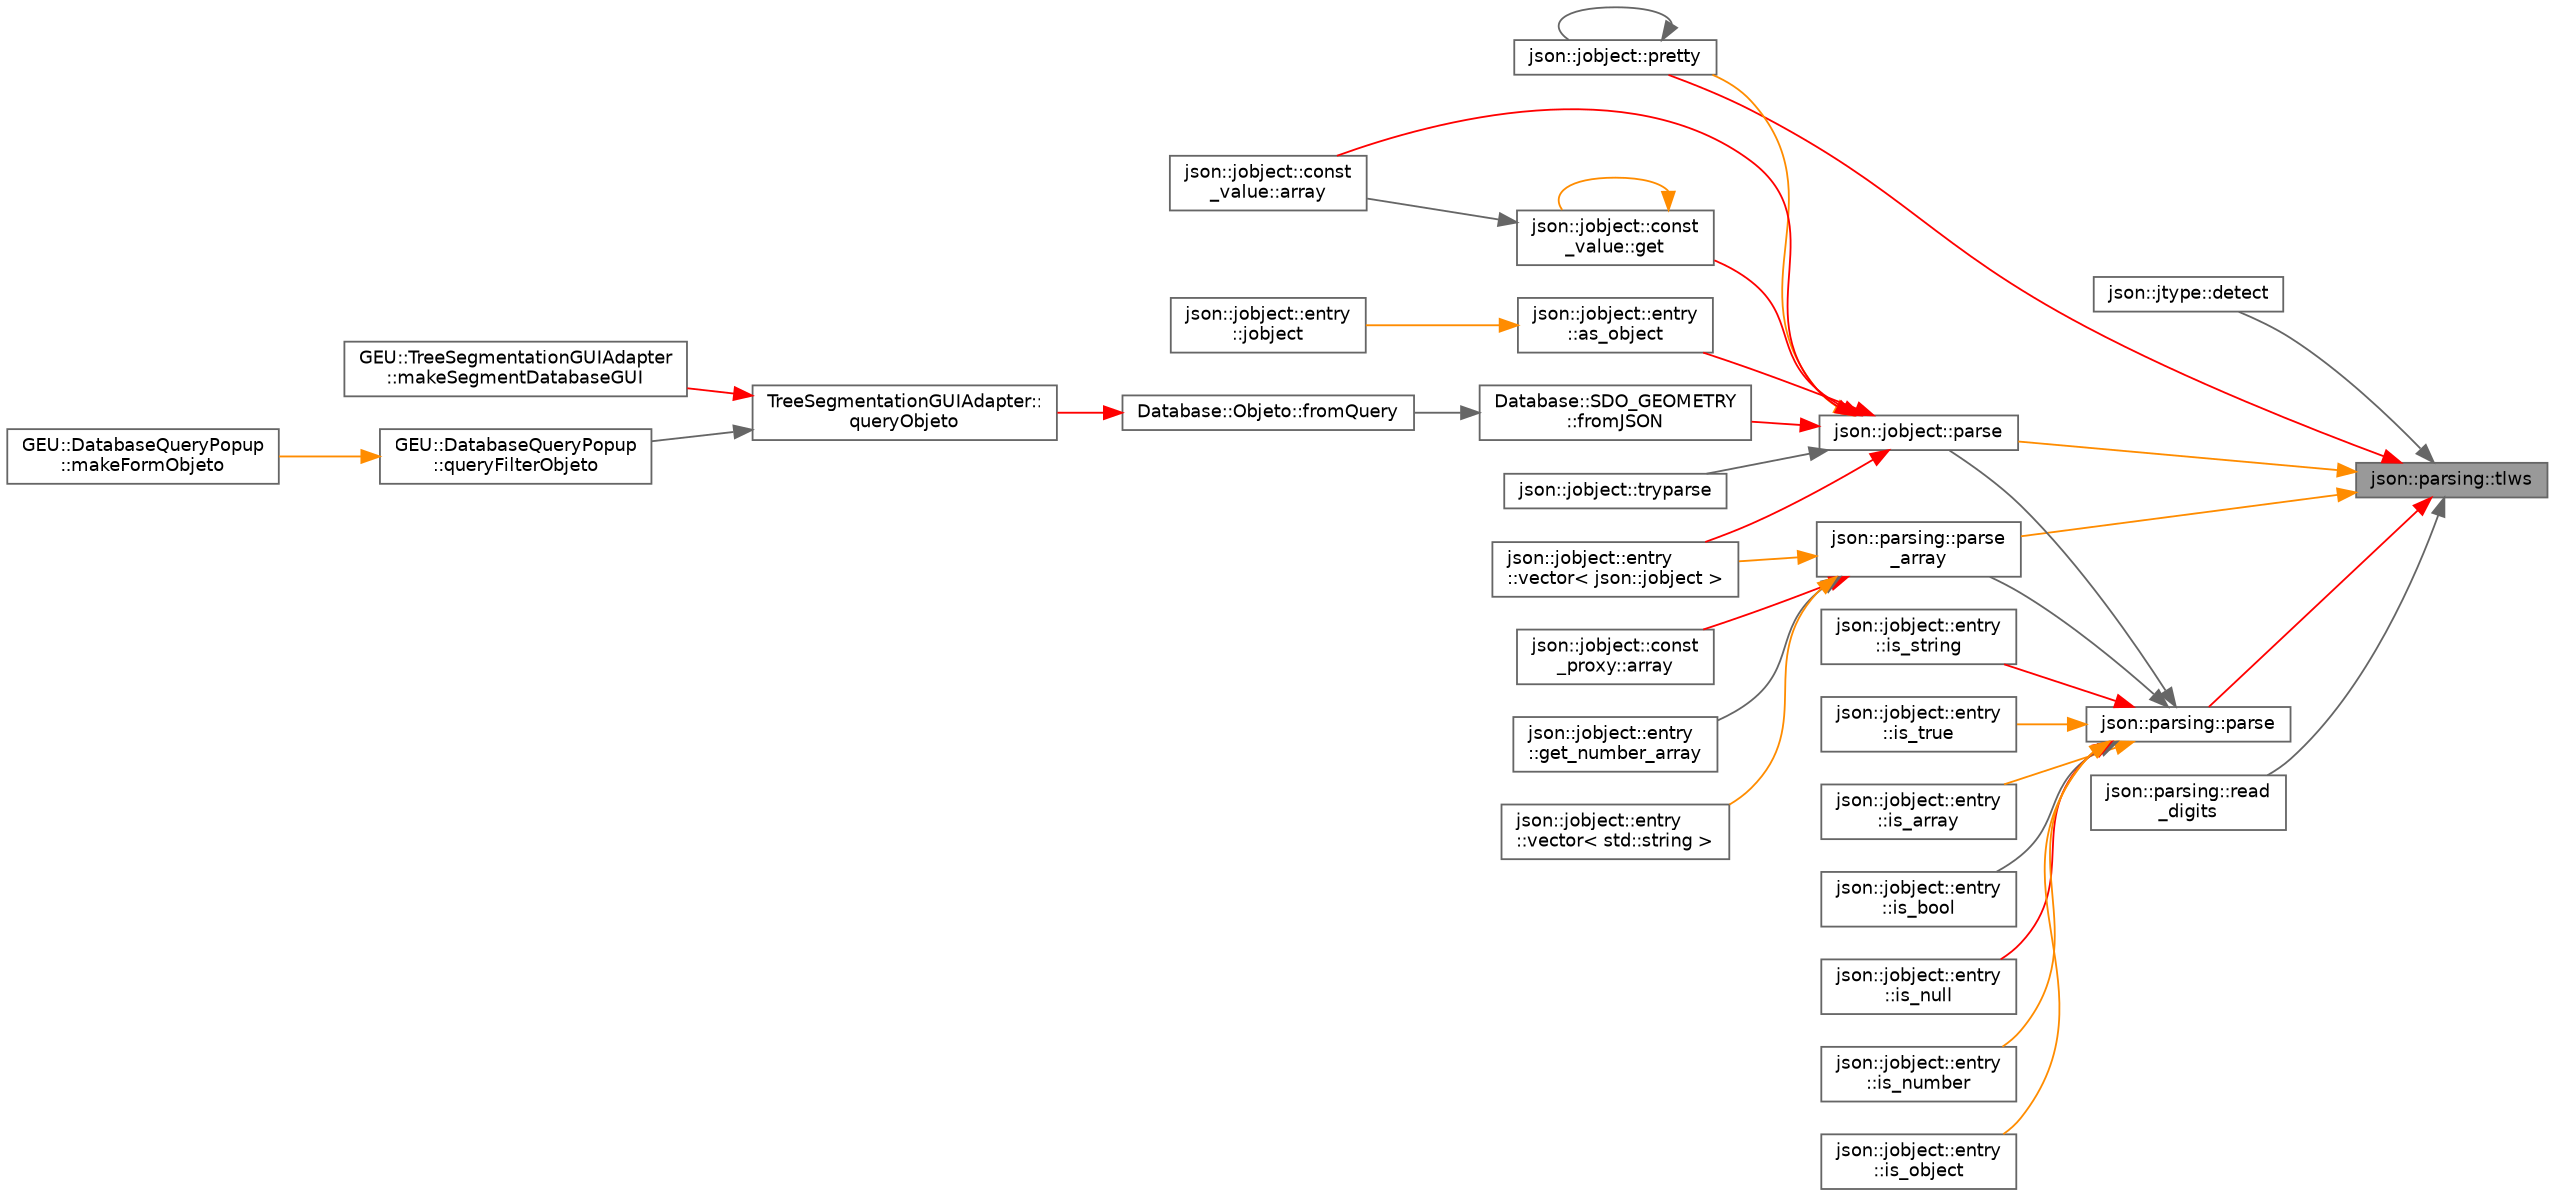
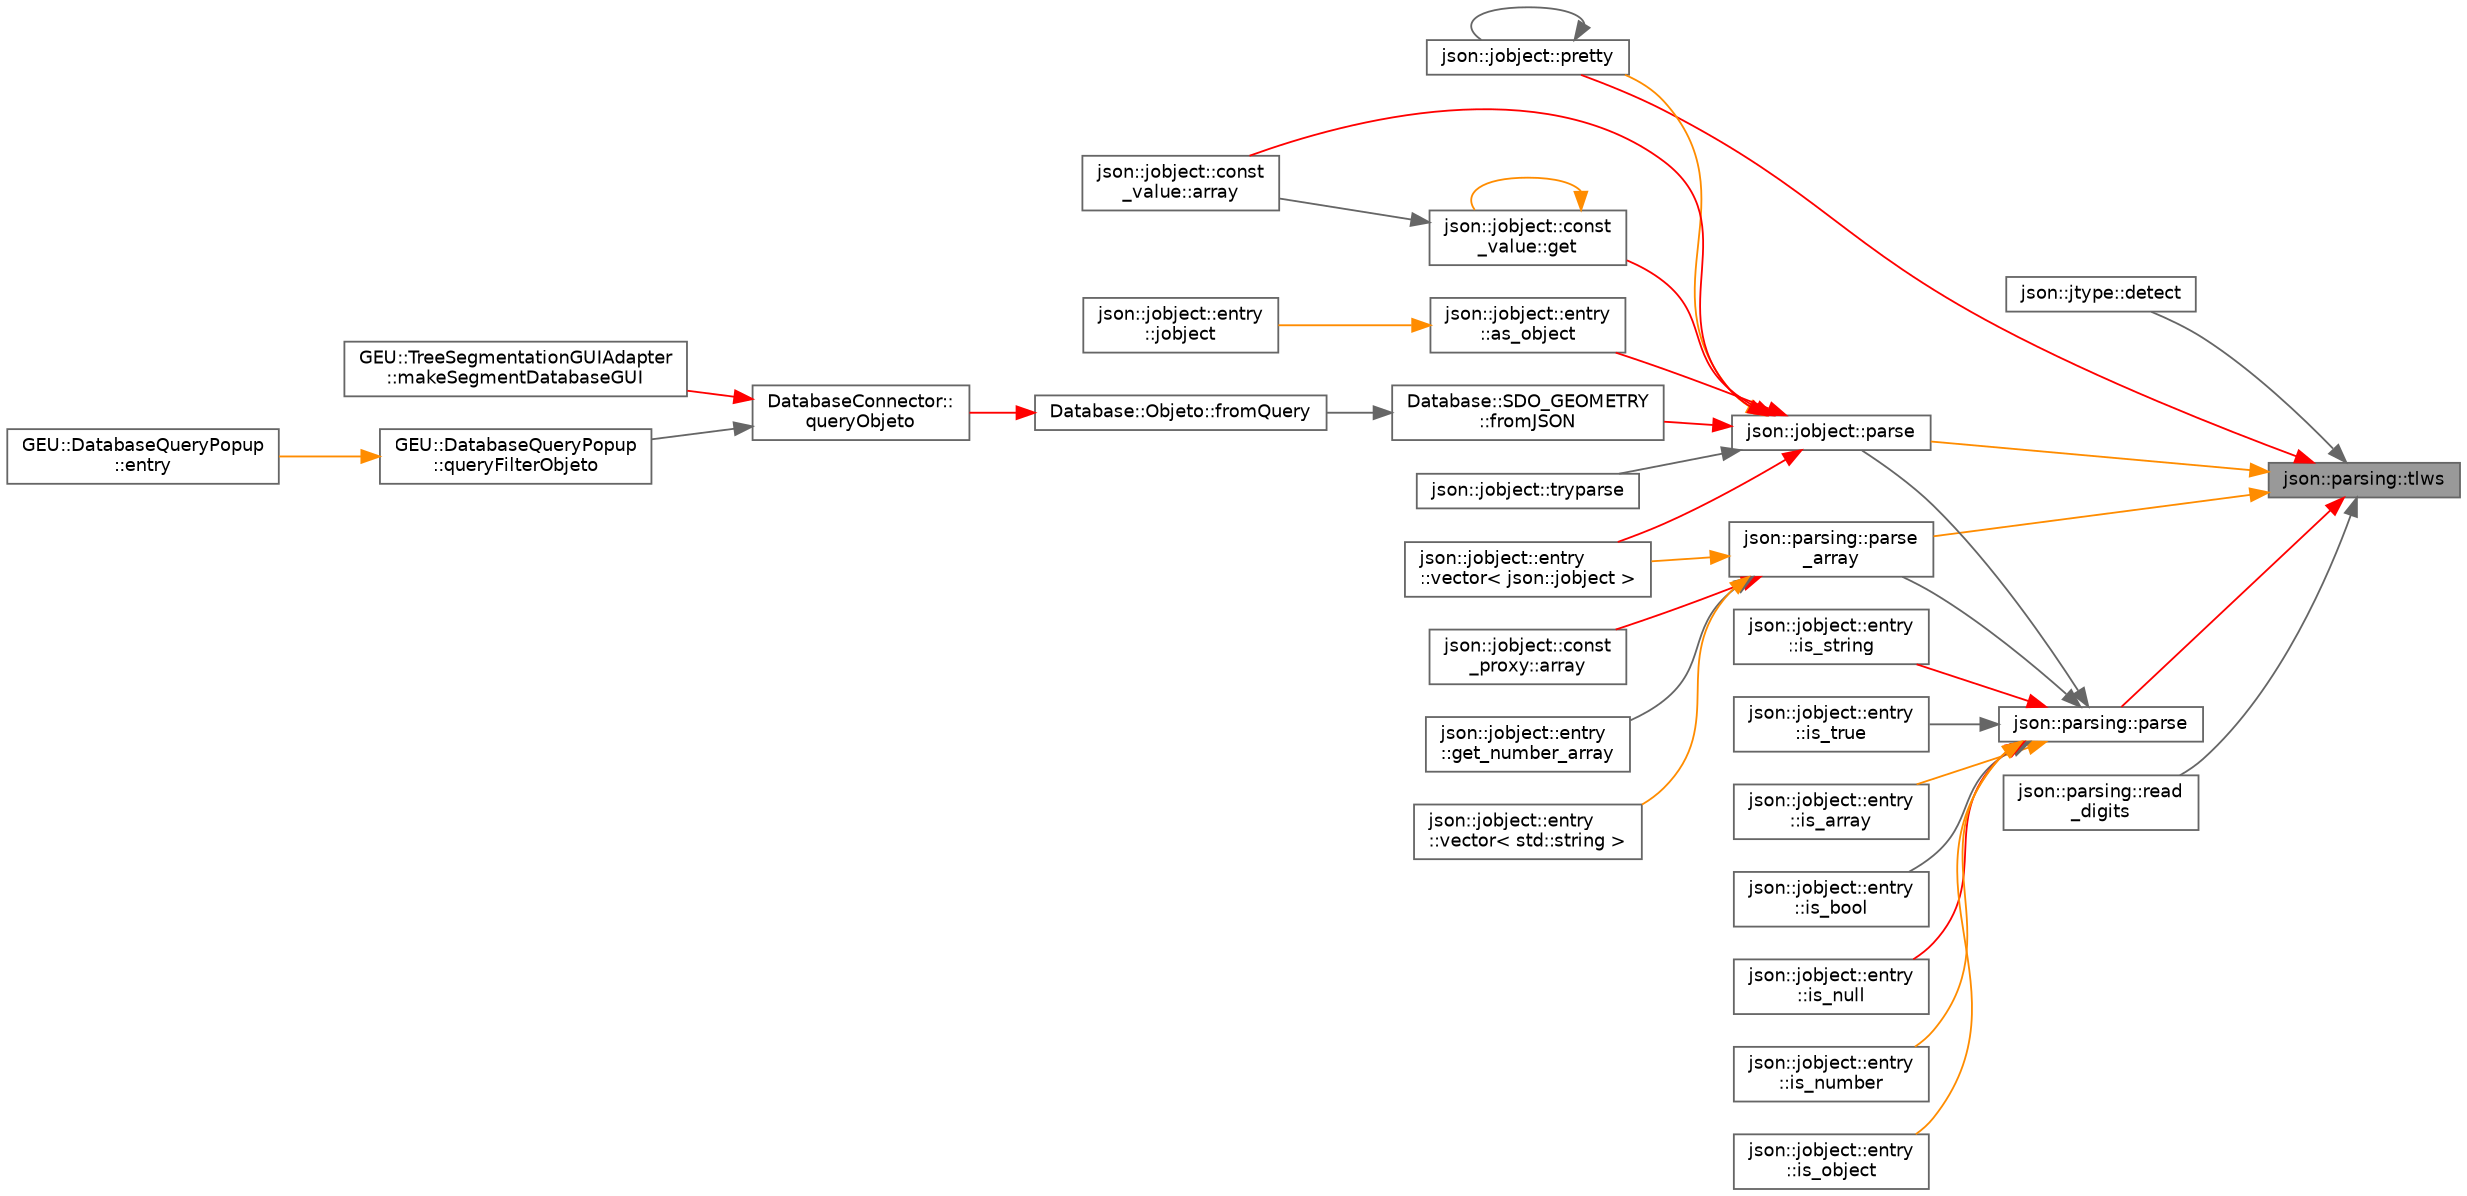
  digraph {
    rankdir=RL
    node [color=grey40 fillcolor=white fontname=Helvetica fontsize=10 shape=box style=filled]
    edge [color=darkorange dir=back fontname=Helvetica fontsize=10 labelfontname=Helvetica labelfontsize=10 style=solid]
    n1 [color=gray40 fillcolor=grey60 fontcolor=black height=0.2 label="json::parsing::tlws" width=0.4]
    n2 [height=0.2 label="json::jtype::detect" width=0.4]
    n3 [height=0.2 label="json::jobject::parse" width=0.4]
    n4 [height=0.2 label="json::jobject::pretty" width=0.4]
    n5 [height=0.2 label="json::parsing::parse" width=0.4]
    n6 [height=0.2 label="json::parsing::parse\l_array" width=0.4]
    n7 [height=0.2 label="json::parsing::read\l_digits" width=0.4]
    n8 [height=0.2 label="json::jobject::const\l_value::array" width=0.4]
    n9 [height=0.2 label="json::jobject::entry\l::as_object" width=0.4]
    n10 [height=0.2 label="Database::SDO_GEOMETRY\l::fromJSON" width=0.4]
    n11 [height=0.2 label="json::jobject::const\l_value::get" width=0.4]
    n12 [height=0.2 label="json::jobject::entry\l::vector\< json::jobject \>" width=0.4]
    n13 [height=0.2 label="json::jobject::tryparse" width=0.4]
    n14 [height=0.2 label="json::jobject::entry\l::is_array" width=0.4]
    n15 [height=0.2 label="json::jobject::entry\l::is_bool" width=0.4]
    n16 [height=0.2 label="json::jobject::entry\l::is_null" width=0.4]
    n17 [height=0.2 label="json::jobject::entry\l::is_number" width=0.4]
    n18 [height=0.2 label="json::jobject::entry\l::is_object" width=0.4]
    n19 [height=0.2 label="json::jobject::entry\l::is_string" width=0.4]
    n20 [height=0.2 label="json::jobject::entry\l::is_true" width=0.4]
    n21 [height=0.2 label="json::jobject::const\l_proxy::array" width=0.4]
    n22 [height=0.2 label="json::jobject::entry\l::get_number_array" width=0.4]
    n23 [height=0.2 label="json::jobject::entry\l::vector\< std::string \>" width=0.4]
    n24 [height=0.2 label="json::jobject::entry\l::jobject" width=0.4]
    n25 [height=0.2 label="Database::Objeto::fromQuery" width=0.4]
-   n26 [height=0.2 label="TreeSegmentationGUIAdapter::\lqueryObjeto" width=0.4]
+   n26 [height=0.2 label="DatabaseConnector::\lqueryObjeto" width=0.4]
    n27 [height=0.2 label="GEU::TreeSegmentationGUIAdapter\l::makeSegmentDatabaseGUI" width=0.4]
    n28 [height=0.2 label="GEU::DatabaseQueryPopup\l::queryFilterObjeto" width=0.4]
-   n29 [height=0.2 label="GEU::DatabaseQueryPopup\l::makeFormObjeto" width=0.4]
+   n29 [height=0.2 label="GEU::DatabaseQueryPopup\l::entry" width=0.4]
    n1 -> n2 [color=gray40]
    n1 -> n3
    n1 -> n4 [color=red]
    n1 -> n5 [color=red]
    n1 -> n6
    n1 -> n7 [color=gray40]
    n3 -> n4
    n3 -> n8 [color=red]
    n3 -> n9 [color=red]
    n3 -> n10 [color=red]
    n3 -> n11 [color=red]
    n3 -> n12 [color=red]
    n3 -> n13 [color=gray40]
    n4 -> n4 [color=gray40]
    n5 -> n3 [color=gray40]
    n5 -> n6 [color=gray40]
    n5 -> n14
    n5 -> n15 [color=gray40]
    n5 -> n16 [color=red]
    n5 -> n17
    n5 -> n18
    n5 -> n19 [color=red]
-   n5 -> n20
+   n5 -> n20 [color=gray40]
    n6 -> n12
    n6 -> n21 [color=red]
    n6 -> n22 [color=gray40]
    n6 -> n23
    n9 -> n24
    n10 -> n25 [color=gray40]
    n11 -> n8 [color=gray40]
    n11 -> n11
    n25 -> n26 [color=red]
    n26 -> n27 [color=red]
    n26 -> n28 [color=gray40]
    n28 -> n29
  }
